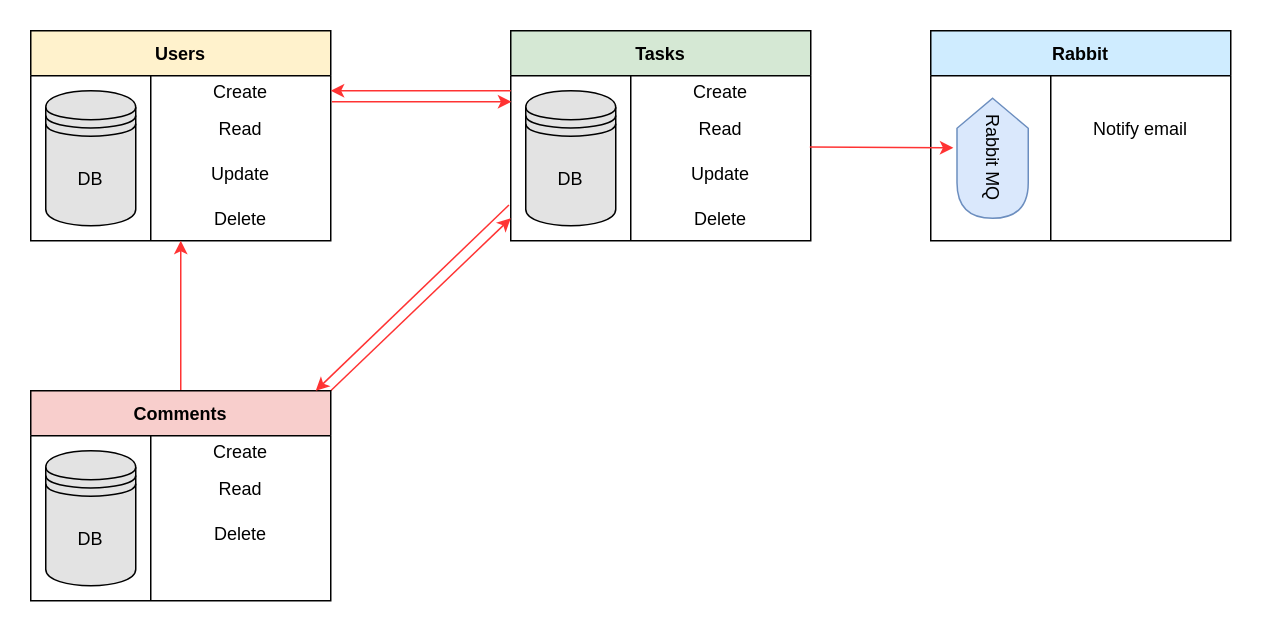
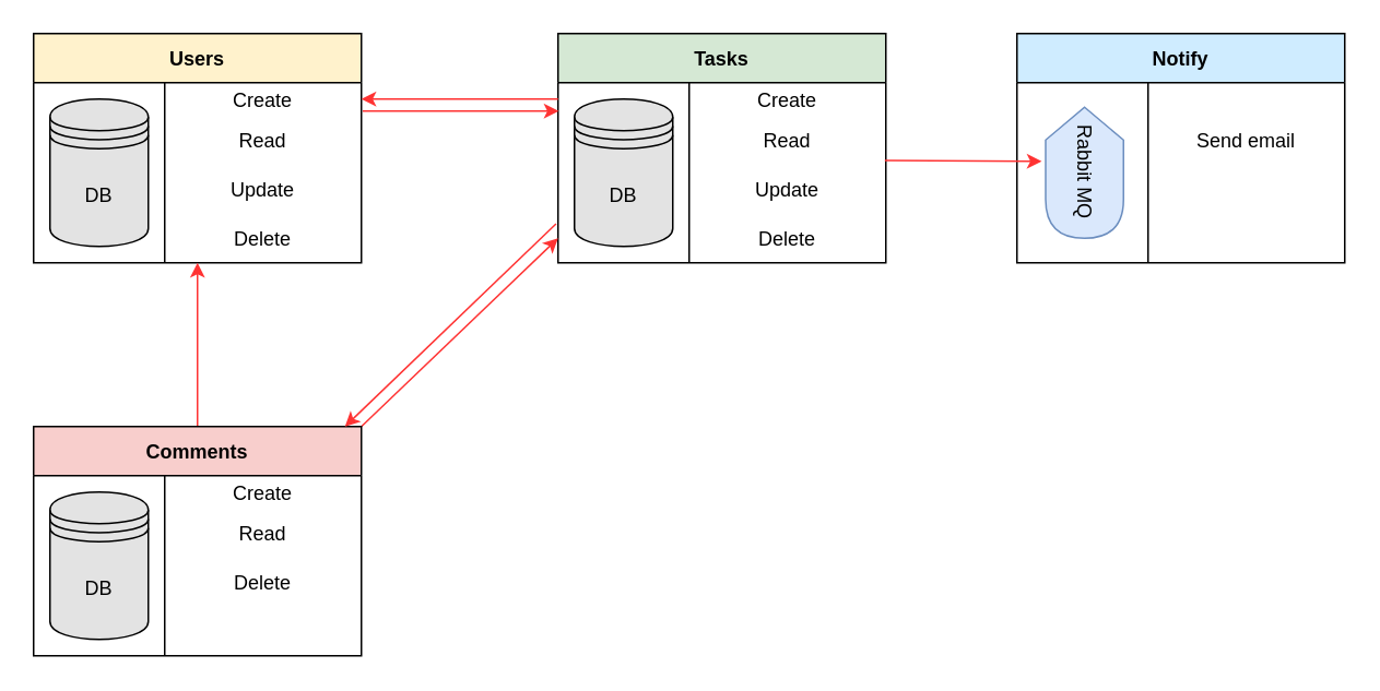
  <mxCell id="0" />
  <mxCell id="1" parent="0" />
  <mxCell id="2" value="Users" style="shape=table;startSize=30;container=1;collapsible=1;childLayout=tableLayout;fixedRows=1;rowLines=0;fontStyle=1;align=center;resizeLast=1;fillColor=#FFF2CC;" parent="1" vertex="1"><mxGeometry x="20" y="20" width="200" height="140" as="geometry" /></mxCell>
  <mxCell id="3" value="" style="shape=tableRow;horizontal=0;startSize=0;swimlaneHead=0;swimlaneBody=0;fillColor=none;collapsible=0;dropTarget=0;points=[[0,0.5],[1,0.5]];portConstraint=eastwest;top=0;left=0;right=0;bottom=0;" parent="2" vertex="1"><mxGeometry y="30" width="200" height="20" as="geometry" /></mxCell>
  <mxCell id="4" style="shape=partialRectangle;connectable=0;fillColor=none;top=0;left=0;bottom=0;right=0;editable=1;overflow=hidden;" parent="3" vertex="1"><mxGeometry width="80" height="20" as="geometry"><mxRectangle width="80" height="20" as="alternateBounds" /></mxGeometry></mxCell>
  <mxCell id="5" value="Create" style="shape=partialRectangle;connectable=0;fillColor=none;top=0;left=0;bottom=0;right=0;editable=1;overflow=hidden;" parent="3" vertex="1"><mxGeometry x="80" width="120" height="20" as="geometry"><mxRectangle width="120" height="20" as="alternateBounds" /></mxGeometry></mxCell>
  <mxCell id="6" value="" style="shape=tableRow;horizontal=0;startSize=0;swimlaneHead=0;swimlaneBody=0;fillColor=none;collapsible=0;dropTarget=0;points=[[0,0.5],[1,0.5]];portConstraint=eastwest;top=0;left=0;right=0;bottom=0;" parent="2" vertex="1"><mxGeometry y="50" width="200" height="30" as="geometry" /></mxCell>
  <mxCell id="7" style="shape=partialRectangle;connectable=0;fillColor=none;top=0;left=0;bottom=0;right=0;editable=1;overflow=hidden;" parent="6" vertex="1"><mxGeometry width="80" height="30" as="geometry"><mxRectangle width="80" height="30" as="alternateBounds" /></mxGeometry></mxCell>
  <mxCell id="8" value="Read" style="shape=partialRectangle;connectable=0;fillColor=none;top=0;left=0;bottom=0;right=0;editable=1;overflow=hidden;" parent="6" vertex="1"><mxGeometry x="80" width="120" height="30" as="geometry"><mxRectangle width="120" height="30" as="alternateBounds" /></mxGeometry></mxCell>
  <mxCell id="9" value="" style="shape=tableRow;horizontal=0;startSize=0;swimlaneHead=0;swimlaneBody=0;fillColor=none;collapsible=0;dropTarget=0;points=[[0,0.5],[1,0.5]];portConstraint=eastwest;top=0;left=0;right=0;bottom=0;" parent="2" vertex="1"><mxGeometry y="80" width="200" height="30" as="geometry" /></mxCell>
  <mxCell id="10" style="shape=partialRectangle;connectable=0;fillColor=none;top=0;left=0;bottom=0;right=0;editable=1;overflow=hidden;" parent="9" vertex="1"><mxGeometry width="80" height="30" as="geometry"><mxRectangle width="80" height="30" as="alternateBounds" /></mxGeometry></mxCell>
  <mxCell id="11" value="Update" style="shape=partialRectangle;connectable=0;fillColor=none;top=0;left=0;bottom=0;right=0;editable=1;overflow=hidden;" parent="9" vertex="1"><mxGeometry x="80" width="120" height="30" as="geometry"><mxRectangle width="120" height="30" as="alternateBounds" /></mxGeometry></mxCell>
  <mxCell id="12" style="shape=tableRow;horizontal=0;startSize=0;swimlaneHead=0;swimlaneBody=0;fillColor=none;collapsible=0;dropTarget=0;points=[[0,0.5],[1,0.5]];portConstraint=eastwest;top=0;left=0;right=0;bottom=0;" parent="2" vertex="1"><mxGeometry y="110" width="200" height="30" as="geometry" /></mxCell>
  <mxCell id="13" style="shape=partialRectangle;connectable=0;fillColor=none;top=0;left=0;bottom=0;right=0;editable=1;overflow=hidden;" parent="12" vertex="1"><mxGeometry width="80" height="30" as="geometry"><mxRectangle width="80" height="30" as="alternateBounds" /></mxGeometry></mxCell>
  <mxCell id="14" value="Delete" style="shape=partialRectangle;connectable=0;fillColor=none;top=0;left=0;bottom=0;right=0;editable=1;overflow=hidden;" parent="12" vertex="1"><mxGeometry x="80" width="120" height="30" as="geometry"><mxRectangle width="120" height="30" as="alternateBounds" /></mxGeometry></mxCell>
  <mxCell id="15" value="DB" style="shape=datastore;whiteSpace=wrap;html=1;fillColor=#E3E3E3;" parent="1" vertex="1"><mxGeometry x="30" y="60" width="60" height="90" as="geometry" /></mxCell>
  <mxCell id="16" value="Tasks" style="shape=table;startSize=30;container=1;collapsible=1;childLayout=tableLayout;fixedRows=1;rowLines=0;fontStyle=1;align=center;resizeLast=1;fillColor=#D5E8D4;" parent="1" vertex="1"><mxGeometry x="340" y="20" width="200" height="140" as="geometry" /></mxCell>
  <mxCell id="17" value="" style="shape=tableRow;horizontal=0;startSize=0;swimlaneHead=0;swimlaneBody=0;fillColor=none;collapsible=0;dropTarget=0;points=[[0,0.5],[1,0.5]];portConstraint=eastwest;top=0;left=0;right=0;bottom=0;" parent="16" vertex="1"><mxGeometry y="30" width="200" height="20" as="geometry" /></mxCell>
  <mxCell id="18" style="shape=partialRectangle;connectable=0;fillColor=none;top=0;left=0;bottom=0;right=0;editable=1;overflow=hidden;" parent="17" vertex="1"><mxGeometry width="80" height="20" as="geometry"><mxRectangle width="80" height="20" as="alternateBounds" /></mxGeometry></mxCell>
  <mxCell id="19" value="Create" style="shape=partialRectangle;connectable=0;fillColor=none;top=0;left=0;bottom=0;right=0;editable=1;overflow=hidden;" parent="17" vertex="1"><mxGeometry x="80" width="120" height="20" as="geometry"><mxRectangle width="120" height="20" as="alternateBounds" /></mxGeometry></mxCell>
  <mxCell id="20" value="" style="shape=tableRow;horizontal=0;startSize=0;swimlaneHead=0;swimlaneBody=0;fillColor=none;collapsible=0;dropTarget=0;points=[[0,0.5],[1,0.5]];portConstraint=eastwest;top=0;left=0;right=0;bottom=0;" parent="16" vertex="1"><mxGeometry y="50" width="200" height="30" as="geometry" /></mxCell>
  <mxCell id="21" style="shape=partialRectangle;connectable=0;fillColor=none;top=0;left=0;bottom=0;right=0;editable=1;overflow=hidden;" parent="20" vertex="1"><mxGeometry width="80" height="30" as="geometry"><mxRectangle width="80" height="30" as="alternateBounds" /></mxGeometry></mxCell>
  <mxCell id="22" value="Read" style="shape=partialRectangle;connectable=0;fillColor=none;top=0;left=0;bottom=0;right=0;editable=1;overflow=hidden;" parent="20" vertex="1"><mxGeometry x="80" width="120" height="30" as="geometry"><mxRectangle width="120" height="30" as="alternateBounds" /></mxGeometry></mxCell>
  <mxCell id="23" value="" style="shape=tableRow;horizontal=0;startSize=0;swimlaneHead=0;swimlaneBody=0;fillColor=none;collapsible=0;dropTarget=0;points=[[0,0.5],[1,0.5]];portConstraint=eastwest;top=0;left=0;right=0;bottom=0;" parent="16" vertex="1"><mxGeometry y="80" width="200" height="30" as="geometry" /></mxCell>
  <mxCell id="24" style="shape=partialRectangle;connectable=0;fillColor=none;top=0;left=0;bottom=0;right=0;editable=1;overflow=hidden;" parent="23" vertex="1"><mxGeometry width="80" height="30" as="geometry"><mxRectangle width="80" height="30" as="alternateBounds" /></mxGeometry></mxCell>
  <mxCell id="25" value="Update" style="shape=partialRectangle;connectable=0;fillColor=none;top=0;left=0;bottom=0;right=0;editable=1;overflow=hidden;" parent="23" vertex="1"><mxGeometry x="80" width="120" height="30" as="geometry"><mxRectangle width="120" height="30" as="alternateBounds" /></mxGeometry></mxCell>
  <mxCell id="26" style="shape=tableRow;horizontal=0;startSize=0;swimlaneHead=0;swimlaneBody=0;fillColor=none;collapsible=0;dropTarget=0;points=[[0,0.5],[1,0.5]];portConstraint=eastwest;top=0;left=0;right=0;bottom=0;" parent="16" vertex="1"><mxGeometry y="110" width="200" height="30" as="geometry" /></mxCell>
  <mxCell id="27" style="shape=partialRectangle;connectable=0;fillColor=none;top=0;left=0;bottom=0;right=0;editable=1;overflow=hidden;" parent="26" vertex="1"><mxGeometry width="80" height="30" as="geometry"><mxRectangle width="80" height="30" as="alternateBounds" /></mxGeometry></mxCell>
  <mxCell id="28" value="Delete" style="shape=partialRectangle;connectable=0;fillColor=none;top=0;left=0;bottom=0;right=0;editable=1;overflow=hidden;" parent="26" vertex="1"><mxGeometry x="80" width="120" height="30" as="geometry"><mxRectangle width="120" height="30" as="alternateBounds" /></mxGeometry></mxCell>
  <mxCell id="29" value="DB" style="shape=datastore;whiteSpace=wrap;html=1;fillColor=#E3E3E3;" parent="1" vertex="1"><mxGeometry x="350" y="60" width="60" height="90" as="geometry" /></mxCell>
  <mxCell id="30" style="rounded=1;orthogonalLoop=1;jettySize=auto;html=1;exitX=1;exitY=0;exitDx=0;exitDy=0;entryX=0;entryY=0.5;entryDx=0;entryDy=0;shadow=0;sketch=0;strokeColor=#FF3333;" parent="1" source="32" target="26" edge="1"><mxGeometry relative="1" as="geometry" /></mxCell>
  <mxCell id="31" style="edgeStyle=none;rounded=1;sketch=0;orthogonalLoop=1;jettySize=auto;html=1;exitX=0.5;exitY=0;exitDx=0;exitDy=0;shadow=0;strokeColor=#FF3333;" parent="1" source="32" target="12" edge="1"><mxGeometry relative="1" as="geometry" /></mxCell>
  <mxCell id="32" value="Comments" style="shape=table;startSize=30;container=1;collapsible=1;childLayout=tableLayout;fixedRows=1;rowLines=0;fontStyle=1;align=center;resizeLast=1;fillColor=#F8CECC;" parent="1" vertex="1"><mxGeometry x="20" y="260" width="200" height="140" as="geometry" /></mxCell>
  <mxCell id="33" value="" style="shape=tableRow;horizontal=0;startSize=0;swimlaneHead=0;swimlaneBody=0;fillColor=none;collapsible=0;dropTarget=0;points=[[0,0.5],[1,0.5]];portConstraint=eastwest;top=0;left=0;right=0;bottom=0;" parent="32" vertex="1"><mxGeometry y="30" width="200" height="20" as="geometry" /></mxCell>
  <mxCell id="34" style="shape=partialRectangle;connectable=0;fillColor=none;top=0;left=0;bottom=0;right=0;editable=1;overflow=hidden;" parent="33" vertex="1"><mxGeometry width="80" height="20" as="geometry"><mxRectangle width="80" height="20" as="alternateBounds" /></mxGeometry></mxCell>
  <mxCell id="35" value="Create" style="shape=partialRectangle;connectable=0;fillColor=none;top=0;left=0;bottom=0;right=0;editable=1;overflow=hidden;" parent="33" vertex="1"><mxGeometry x="80" width="120" height="20" as="geometry"><mxRectangle width="120" height="20" as="alternateBounds" /></mxGeometry></mxCell>
  <mxCell id="36" value="" style="shape=tableRow;horizontal=0;startSize=0;swimlaneHead=0;swimlaneBody=0;fillColor=none;collapsible=0;dropTarget=0;points=[[0,0.5],[1,0.5]];portConstraint=eastwest;top=0;left=0;right=0;bottom=0;" parent="32" vertex="1"><mxGeometry y="50" width="200" height="30" as="geometry" /></mxCell>
  <mxCell id="37" style="shape=partialRectangle;connectable=0;fillColor=none;top=0;left=0;bottom=0;right=0;editable=1;overflow=hidden;" parent="36" vertex="1"><mxGeometry width="80" height="30" as="geometry"><mxRectangle width="80" height="30" as="alternateBounds" /></mxGeometry></mxCell>
  <mxCell id="38" value="Read" style="shape=partialRectangle;connectable=0;fillColor=none;top=0;left=0;bottom=0;right=0;editable=1;overflow=hidden;" parent="36" vertex="1"><mxGeometry x="80" width="120" height="30" as="geometry"><mxRectangle width="120" height="30" as="alternateBounds" /></mxGeometry></mxCell>
  <mxCell id="39" style="shape=tableRow;horizontal=0;startSize=0;swimlaneHead=0;swimlaneBody=0;fillColor=none;collapsible=0;dropTarget=0;points=[[0,0.5],[1,0.5]];portConstraint=eastwest;top=0;left=0;right=0;bottom=0;" parent="32" vertex="1"><mxGeometry y="80" width="200" height="30" as="geometry" /></mxCell>
  <mxCell id="40" style="shape=partialRectangle;connectable=0;fillColor=none;top=0;left=0;bottom=0;right=0;editable=1;overflow=hidden;" parent="39" vertex="1"><mxGeometry width="80" height="30" as="geometry"><mxRectangle width="80" height="30" as="alternateBounds" /></mxGeometry></mxCell>
  <mxCell id="41" value="Delete" style="shape=partialRectangle;connectable=0;fillColor=none;top=0;left=0;bottom=0;right=0;editable=1;overflow=hidden;" parent="39" vertex="1"><mxGeometry x="80" width="120" height="30" as="geometry"><mxRectangle width="120" height="30" as="alternateBounds" /></mxGeometry></mxCell>
  <mxCell id="42" value="" style="shape=tableRow;horizontal=0;startSize=0;swimlaneHead=0;swimlaneBody=0;fillColor=none;collapsible=0;dropTarget=0;points=[[0,0.5],[1,0.5]];portConstraint=eastwest;top=0;left=0;right=0;bottom=0;" parent="32" vertex="1"><mxGeometry y="110" width="200" height="30" as="geometry" /></mxCell>
  <mxCell id="43" style="shape=partialRectangle;connectable=0;fillColor=none;top=0;left=0;bottom=0;right=0;editable=1;overflow=hidden;" parent="42" vertex="1"><mxGeometry width="80" height="30" as="geometry"><mxRectangle width="80" height="30" as="alternateBounds" /></mxGeometry></mxCell>
  <mxCell id="44" value="" style="shape=partialRectangle;connectable=0;fillColor=none;top=0;left=0;bottom=0;right=0;editable=1;overflow=hidden;" parent="42" vertex="1"><mxGeometry x="80" width="120" height="30" as="geometry"><mxRectangle width="120" height="30" as="alternateBounds" /></mxGeometry></mxCell>
  <mxCell id="45" value="DB" style="shape=datastore;whiteSpace=wrap;html=1;fillColor=#E3E3E3;" parent="1" vertex="1"><mxGeometry x="30" y="300" width="60" height="90" as="geometry" /></mxCell>
  <mxCell id="46" style="edgeStyle=orthogonalEdgeStyle;rounded=0;orthogonalLoop=1;jettySize=auto;html=1;exitX=1;exitY=0.25;exitDx=0;exitDy=0;strokeColor=#FF3333;" parent="1" source="2" edge="1"><mxGeometry relative="1" as="geometry"><mxPoint x="220" y="55" as="targetPoint" /></mxGeometry></mxCell>
  <mxCell id="47" style="edgeStyle=orthogonalEdgeStyle;curved=1;rounded=1;sketch=0;orthogonalLoop=1;jettySize=auto;html=1;exitX=0;exitY=0.5;exitDx=0;exitDy=0;entryX=1;entryY=0.5;entryDx=0;entryDy=0;shadow=0;strokeColor=#FF3333;" parent="1" source="17" target="3" edge="1"><mxGeometry relative="1" as="geometry" /></mxCell>
  <mxCell id="48" style="edgeStyle=none;rounded=1;sketch=0;orthogonalLoop=1;jettySize=auto;html=1;entryX=0.5;entryY=0;entryDx=0;entryDy=0;shadow=0;strokeColor=#FF3333;" parent="1" source="32" target="32" edge="1"><mxGeometry relative="1" as="geometry" /></mxCell>
- <mxCell id="49" value="Rabbit" style="shape=table;startSize=30;container=1;collapsible=1;childLayout=tableLayout;fixedRows=1;rowLines=0;fontStyle=1;align=center;resizeLast=1;labelBackgroundColor=none;shadow=0;fillColor=#CFECFF;" parent="1" vertex="1"><mxGeometry x="620" y="20" width="200" height="140" as="geometry" /></mxCell>
+ <mxCell id="49" value="Notify" style="shape=table;startSize=30;container=1;collapsible=1;childLayout=tableLayout;fixedRows=1;rowLines=0;fontStyle=1;align=center;resizeLast=1;labelBackgroundColor=none;shadow=0;fillColor=#CFECFF;" parent="1" vertex="1"><mxGeometry x="620" y="20" width="200" height="140" as="geometry" /></mxCell>
  <mxCell id="50" value="" style="shape=tableRow;horizontal=0;startSize=0;swimlaneHead=0;swimlaneBody=0;fillColor=none;collapsible=0;dropTarget=0;points=[[0,0.5],[1,0.5]];portConstraint=eastwest;top=0;left=0;right=0;bottom=0;" parent="49" vertex="1"><mxGeometry y="30" width="200" height="20" as="geometry" /></mxCell>
  <mxCell id="51" style="shape=partialRectangle;connectable=0;fillColor=none;top=0;left=0;bottom=0;right=0;editable=1;overflow=hidden;" parent="50" vertex="1"><mxGeometry width="80" height="20" as="geometry"><mxRectangle width="80" height="20" as="alternateBounds" /></mxGeometry></mxCell>
  <mxCell id="52" value="" style="shape=partialRectangle;connectable=0;fillColor=none;top=0;left=0;bottom=0;right=0;editable=1;overflow=hidden;" parent="50" vertex="1"><mxGeometry x="80" width="120" height="20" as="geometry"><mxRectangle width="120" height="20" as="alternateBounds" /></mxGeometry></mxCell>
  <mxCell id="53" value="" style="shape=tableRow;horizontal=0;startSize=0;swimlaneHead=0;swimlaneBody=0;fillColor=none;collapsible=0;dropTarget=0;points=[[0,0.5],[1,0.5]];portConstraint=eastwest;top=0;left=0;right=0;bottom=0;" parent="49" vertex="1"><mxGeometry y="50" width="200" height="30" as="geometry" /></mxCell>
  <mxCell id="54" style="shape=partialRectangle;connectable=0;fillColor=none;top=0;left=0;bottom=0;right=0;editable=1;overflow=hidden;" parent="53" vertex="1"><mxGeometry width="80" height="30" as="geometry"><mxRectangle width="80" height="30" as="alternateBounds" /></mxGeometry></mxCell>
- <mxCell id="55" value="Notify email" style="shape=partialRectangle;connectable=0;fillColor=none;top=0;left=0;bottom=0;right=0;editable=1;overflow=hidden;" parent="53" vertex="1"><mxGeometry x="80" width="120" height="30" as="geometry"><mxRectangle width="120" height="30" as="alternateBounds" /></mxGeometry></mxCell>
+ <mxCell id="55" value="Send email" style="shape=partialRectangle;connectable=0;fillColor=none;top=0;left=0;bottom=0;right=0;editable=1;overflow=hidden;" parent="53" vertex="1"><mxGeometry x="80" width="120" height="30" as="geometry"><mxRectangle width="120" height="30" as="alternateBounds" /></mxGeometry></mxCell>
  <mxCell id="56" value="" style="shape=tableRow;horizontal=0;startSize=0;swimlaneHead=0;swimlaneBody=0;fillColor=none;collapsible=0;dropTarget=0;points=[[0,0.5],[1,0.5]];portConstraint=eastwest;top=0;left=0;right=0;bottom=0;" parent="49" vertex="1"><mxGeometry y="80" width="200" height="30" as="geometry" /></mxCell>
  <mxCell id="57" style="shape=partialRectangle;connectable=0;fillColor=none;top=0;left=0;bottom=0;right=0;editable=1;overflow=hidden;" parent="56" vertex="1"><mxGeometry width="80" height="30" as="geometry"><mxRectangle width="80" height="30" as="alternateBounds" /></mxGeometry></mxCell>
  <mxCell id="58" value="" style="shape=partialRectangle;connectable=0;fillColor=none;top=0;left=0;bottom=0;right=0;editable=1;overflow=hidden;" parent="56" vertex="1"><mxGeometry x="80" width="120" height="30" as="geometry"><mxRectangle width="120" height="30" as="alternateBounds" /></mxGeometry></mxCell>
  <mxCell id="59" style="shape=tableRow;horizontal=0;startSize=0;swimlaneHead=0;swimlaneBody=0;fillColor=none;collapsible=0;dropTarget=0;points=[[0,0.5],[1,0.5]];portConstraint=eastwest;top=0;left=0;right=0;bottom=0;" parent="49" vertex="1"><mxGeometry y="110" width="200" height="30" as="geometry" /></mxCell>
  <mxCell id="60" style="shape=partialRectangle;connectable=0;fillColor=none;top=0;left=0;bottom=0;right=0;editable=1;overflow=hidden;" parent="59" vertex="1"><mxGeometry width="80" height="30" as="geometry"><mxRectangle width="80" height="30" as="alternateBounds" /></mxGeometry></mxCell>
  <mxCell id="61" value="" style="shape=partialRectangle;connectable=0;fillColor=none;top=0;left=0;bottom=0;right=0;editable=1;overflow=hidden;" parent="59" vertex="1"><mxGeometry x="80" width="120" height="30" as="geometry"><mxRectangle width="120" height="30" as="alternateBounds" /></mxGeometry></mxCell>
  <mxCell id="62" value="Rabbit MQ" style="shape=display;whiteSpace=wrap;html=1;shadow=0;labelBackgroundColor=none;fillColor=#dae8fc;rotation=90;strokeColor=#6c8ebf;" parent="1" vertex="1"><mxGeometry x="621.25" y="81.25" width="80" height="47.5" as="geometry" /></mxCell>
  <mxCell id="63" style="edgeStyle=none;rounded=1;sketch=0;orthogonalLoop=1;jettySize=auto;html=1;exitX=0.997;exitY=-0.082;exitDx=0;exitDy=0;entryX=0.413;entryY=1.051;entryDx=0;entryDy=0;entryPerimeter=0;shadow=0;strokeColor=#FF3333;exitPerimeter=0;" parent="1" source="23" target="62" edge="1"><mxGeometry relative="1" as="geometry" /></mxCell>
  <mxCell id="64" style="rounded=1;orthogonalLoop=1;jettySize=auto;html=1;exitX=-0.006;exitY=0.205;exitDx=0;exitDy=0;shadow=0;sketch=0;strokeColor=#FF3333;exitPerimeter=0;" edge="1" parent="1" source="26"><mxGeometry relative="1" as="geometry"><mxPoint x="320" y="140" as="sourcePoint" /><mxPoint x="210" y="260" as="targetPoint" /></mxGeometry></mxCell>
  <mxCell id="65" style="rounded=1;orthogonalLoop=1;jettySize=auto;html=1;exitX=1.004;exitY=-0.088;exitDx=0;exitDy=0;entryX=0.002;entryY=0.868;entryDx=0;entryDy=0;shadow=0;sketch=0;strokeColor=#FF3333;exitPerimeter=0;entryPerimeter=0;" edge="1" parent="1" source="6" target="17"><mxGeometry relative="1" as="geometry"><mxPoint x="290" y="110" as="sourcePoint" /><mxPoint x="410" y="-5" as="targetPoint" /></mxGeometry></mxCell>
